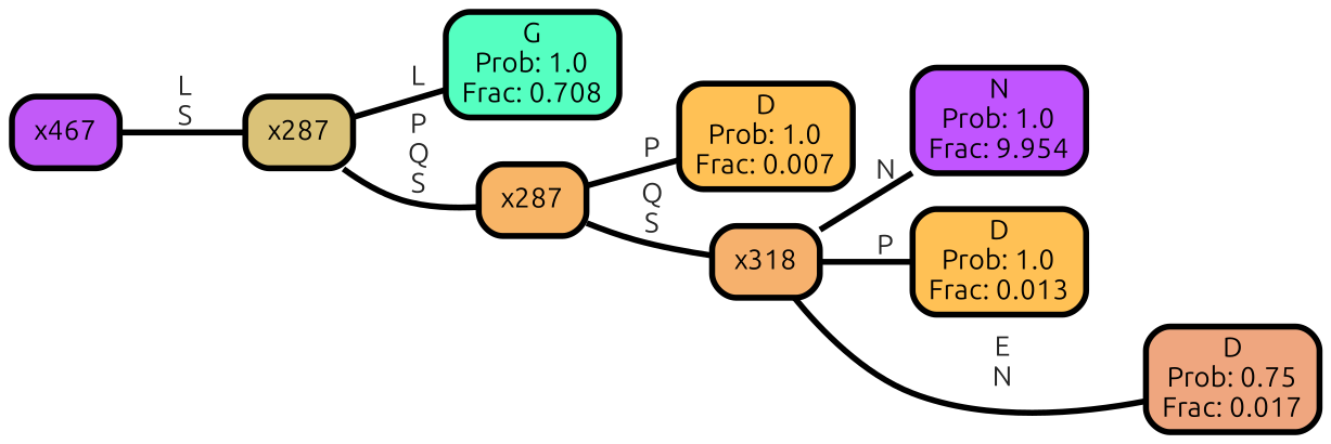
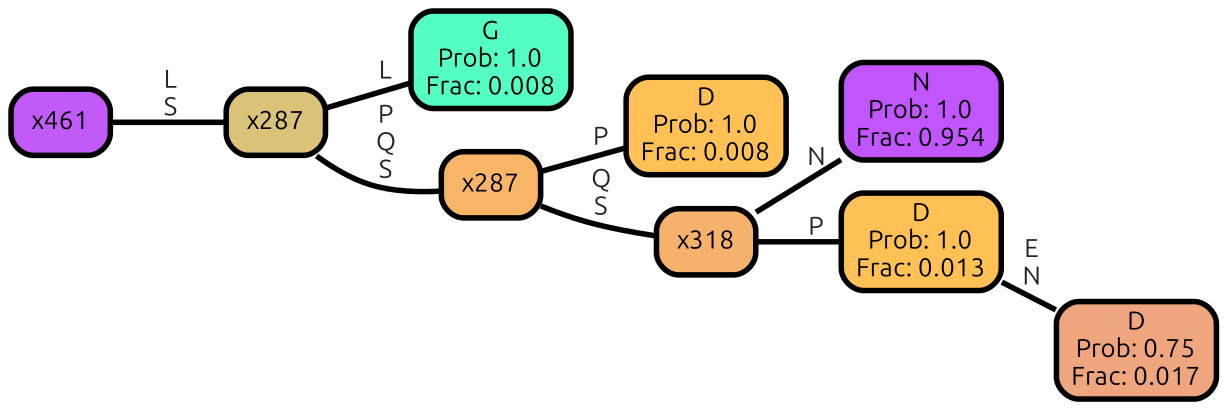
  graph {
    fontname=Ubuntu
    rankdir=LR
    ranksep="0 equally"
    splines=straight
    node [color=black fillcolor="#ffc155" fontcolor=black fontname=Ubuntu penwidth=3 shape=box style="filled, rounded"]
    edge [color=black fontcolor=grey14 fontname=Ubuntu fontweight=bold penwidth=3]
-   n1 [fillcolor="#c155ff" label="N\nProb: 1.0\nFrac: 9.954"]
-   n2 [fillcolor="#c25af8" label=x467]
+   n1 [fillcolor="#c155ff" label="N\nProb: 1.0\nFrac: 0.954"]
+   n2 [fillcolor="#c25af8" label=x461]
    n3 [fillcolor="#dac278" label=x287]
-   n4 [fillcolor="#55ffc1" label="G\nProb: 1.0\nFrac: 0.708"]
+   n4 [fillcolor="#55ffc1" label="G\nProb: 1.0\nFrac: 0.008"]
    n5 [fillcolor="#f8b567" label=x287]
-   n6 [label="D\nProb: 1.0\nFrac: 0.007"]
+   n6 [label="D\nProb: 1.0\nFrac: 0.008"]
    n7 [fillcolor="#f6b16d" label=x318]
    n8 [label="D\nProb: 1.0\nFrac: 0.013"]
    n9 [fillcolor="#efa67f" label="D\nProb: 0.75\nFrac: 0.017"]
    subgraph sub_1 {
      rank=same
    }
    n2 -- n3 [label=" L\n S"]
    n3 -- n4 [label=" L"]
    n3 -- n5 [label=" P\n Q\n S"]
    n5 -- n6 [label=" P"]
    n5 -- n7 [label=" Q\n S"]
    n7 -- n1 [label=" N"]
    n7 -- n8 [label=" P"]
-   n7 -- n9 [label=" E\n N"]
+   n8 -- n9 [label=" E\n N"]
  }
